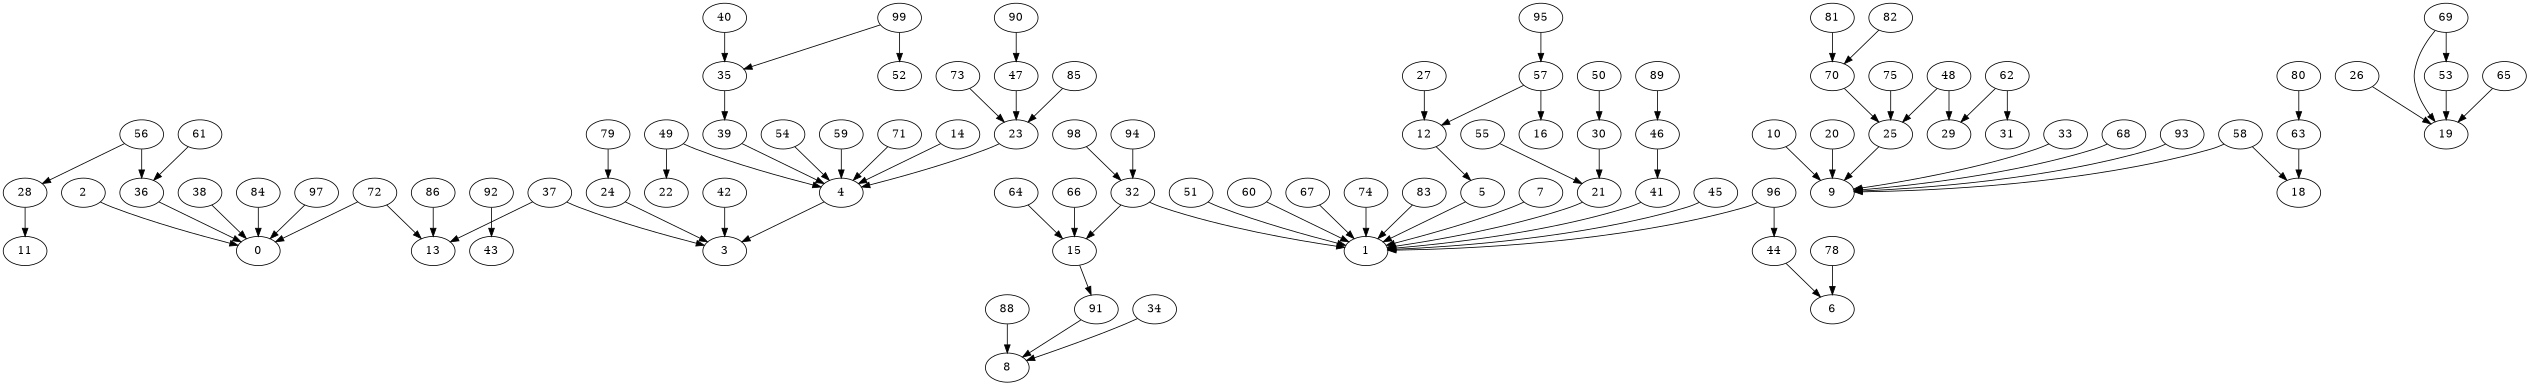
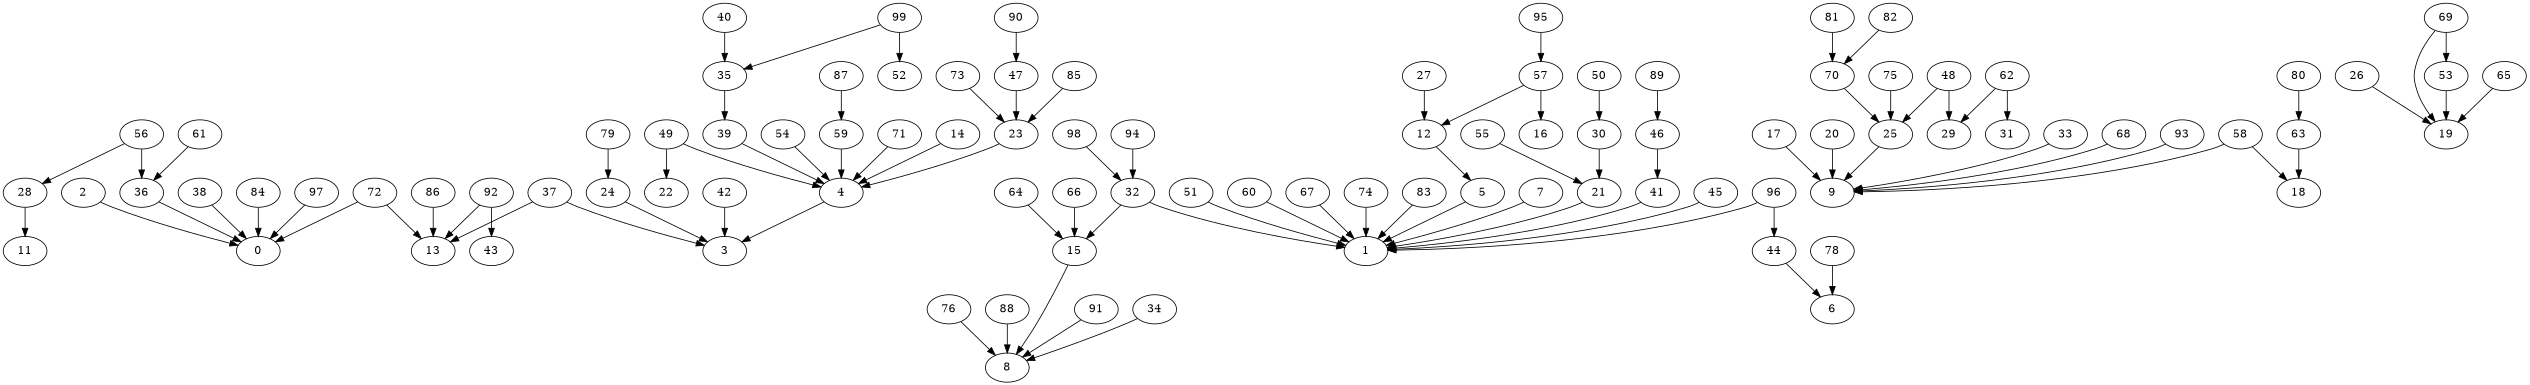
  digraph {
    edge [weight=1]
    2
    0
    4
    3
    5
    1
    7
    12
    14
    15
    8
-   17 [label=10]
+   17
    9
    20
    21
    23
    24
    25
    26
    19
    27
    28
    11
    30
    32
    33
    34
    35
    39
    36
    37
    13
    38
    40
    41
    42
    44
    6
    45
    46
    47
    48
    29
    49
    22
    50
    51
    53
    54
    55
    56
    57
    16
    58
    18
    59
    60
    61
    62
    31
    63
    64
    65
    66
    67
    68
    69
    70
    71
    72
    73
    74
    75
+   76
    78
    79
    80
    81
    82
    83
    84
    85
    86
+   87
    88
    89
    90
    91
    92
    43
    93
    94
    95
    96
    97
    98
    99
    52
    2 -> 0
    4 -> 3 [weight=11]
    5 -> 1 [weight=2]
    7 -> 1 [weight=10]
    12 -> 5 [weight=4]
    14 -> 4 [weight=15]
-   15 -> 91
+   15 -> 8
    17 -> 9 [weight=23]
    20 -> 9 [weight=25]
    21 -> 1 [weight=7]
    23 -> 4 [weight=8]
    24 -> 3 [weight=13]
    25 -> 9 [weight=7]
    26 -> 19 [weight=12]
    27 -> 12 [weight=13]
    28 -> 11 [weight=17]
    30 -> 21 [weight=11]
    32 -> 1 [weight=13]
    32 -> 15 [weight=12]
    33 -> 9 [weight=3]
    34 -> 8 [weight=15]
    35 -> 39 [weight=11]
    39 -> 4
    36 -> 0
    37 -> 3 [weight=10]
    37 -> 13 [weight=15]
    38 -> 0 [weight=15]
    40 -> 35 [weight=23]
    41 -> 1
    42 -> 3 [weight=25]
    44 -> 6
    45 -> 1 [weight=5]
    46 -> 41 [weight=9]
    47 -> 23 [weight=11]
    48 -> 25 [weight=11]
    48 -> 29 [weight=8]
    49 -> 4 [weight=15]
    49 -> 22 [weight=3]
    50 -> 30 [weight=11]
    51 -> 1 [weight=4]
    53 -> 19 [weight=12]
    54 -> 4 [weight=6]
    55 -> 21 [weight=10]
    56 -> 28 [weight=6]
    56 -> 36 [weight=9]
    57 -> 12
    57 -> 16 [weight=2]
    58 -> 9 [weight=8]
    58 -> 18 [weight=3]
    59 -> 4 [weight=3]
    60 -> 1 [weight=11]
    61 -> 36 [weight=2]
    62 -> 29 [weight=5]
    62 -> 31 [weight=7]
    63 -> 18 [weight=8]
    64 -> 15 [weight=10]
    65 -> 19 [weight=21]
    66 -> 15 [weight=6]
    67 -> 1 [weight=10]
    68 -> 9 [weight=3]
    69 -> 19
    69 -> 53 [weight=21]
    70 -> 25 [weight=13]
    71 -> 4 [weight=11]
    72 -> 0 [weight=2]
    72 -> 13 [weight=9]
    73 -> 23 [weight=13]
    74 -> 1 [weight=19]
    75 -> 25 [weight=8]
+   76 -> 8 [weight=8]
    78 -> 6 [weight=19]
    79 -> 24 [weight=25]
    80 -> 63 [weight=10]
    81 -> 70 [weight=24]
    82 -> 70
    83 -> 1 [weight=7]
    84 -> 0
    85 -> 23 [weight=20]
    86 -> 13 [weight=15]
+   87 -> 59 [weight=20]
    88 -> 8 [weight=14]
    89 -> 46 [weight=19]
    90 -> 47 [weight=13]
    91 -> 8 [weight=5]
+   92 -> 13 [weight=16]
    92 -> 43 [weight=15]
    93 -> 9 [weight=20]
    94 -> 32 [weight=11]
    95 -> 57 [weight=7]
    96 -> 1
    96 -> 44 [weight=15]
    97 -> 0 [weight=15]
    98 -> 32 [weight=7]
    99 -> 35 [weight=9]
    99 -> 52 [weight=11]
  }
